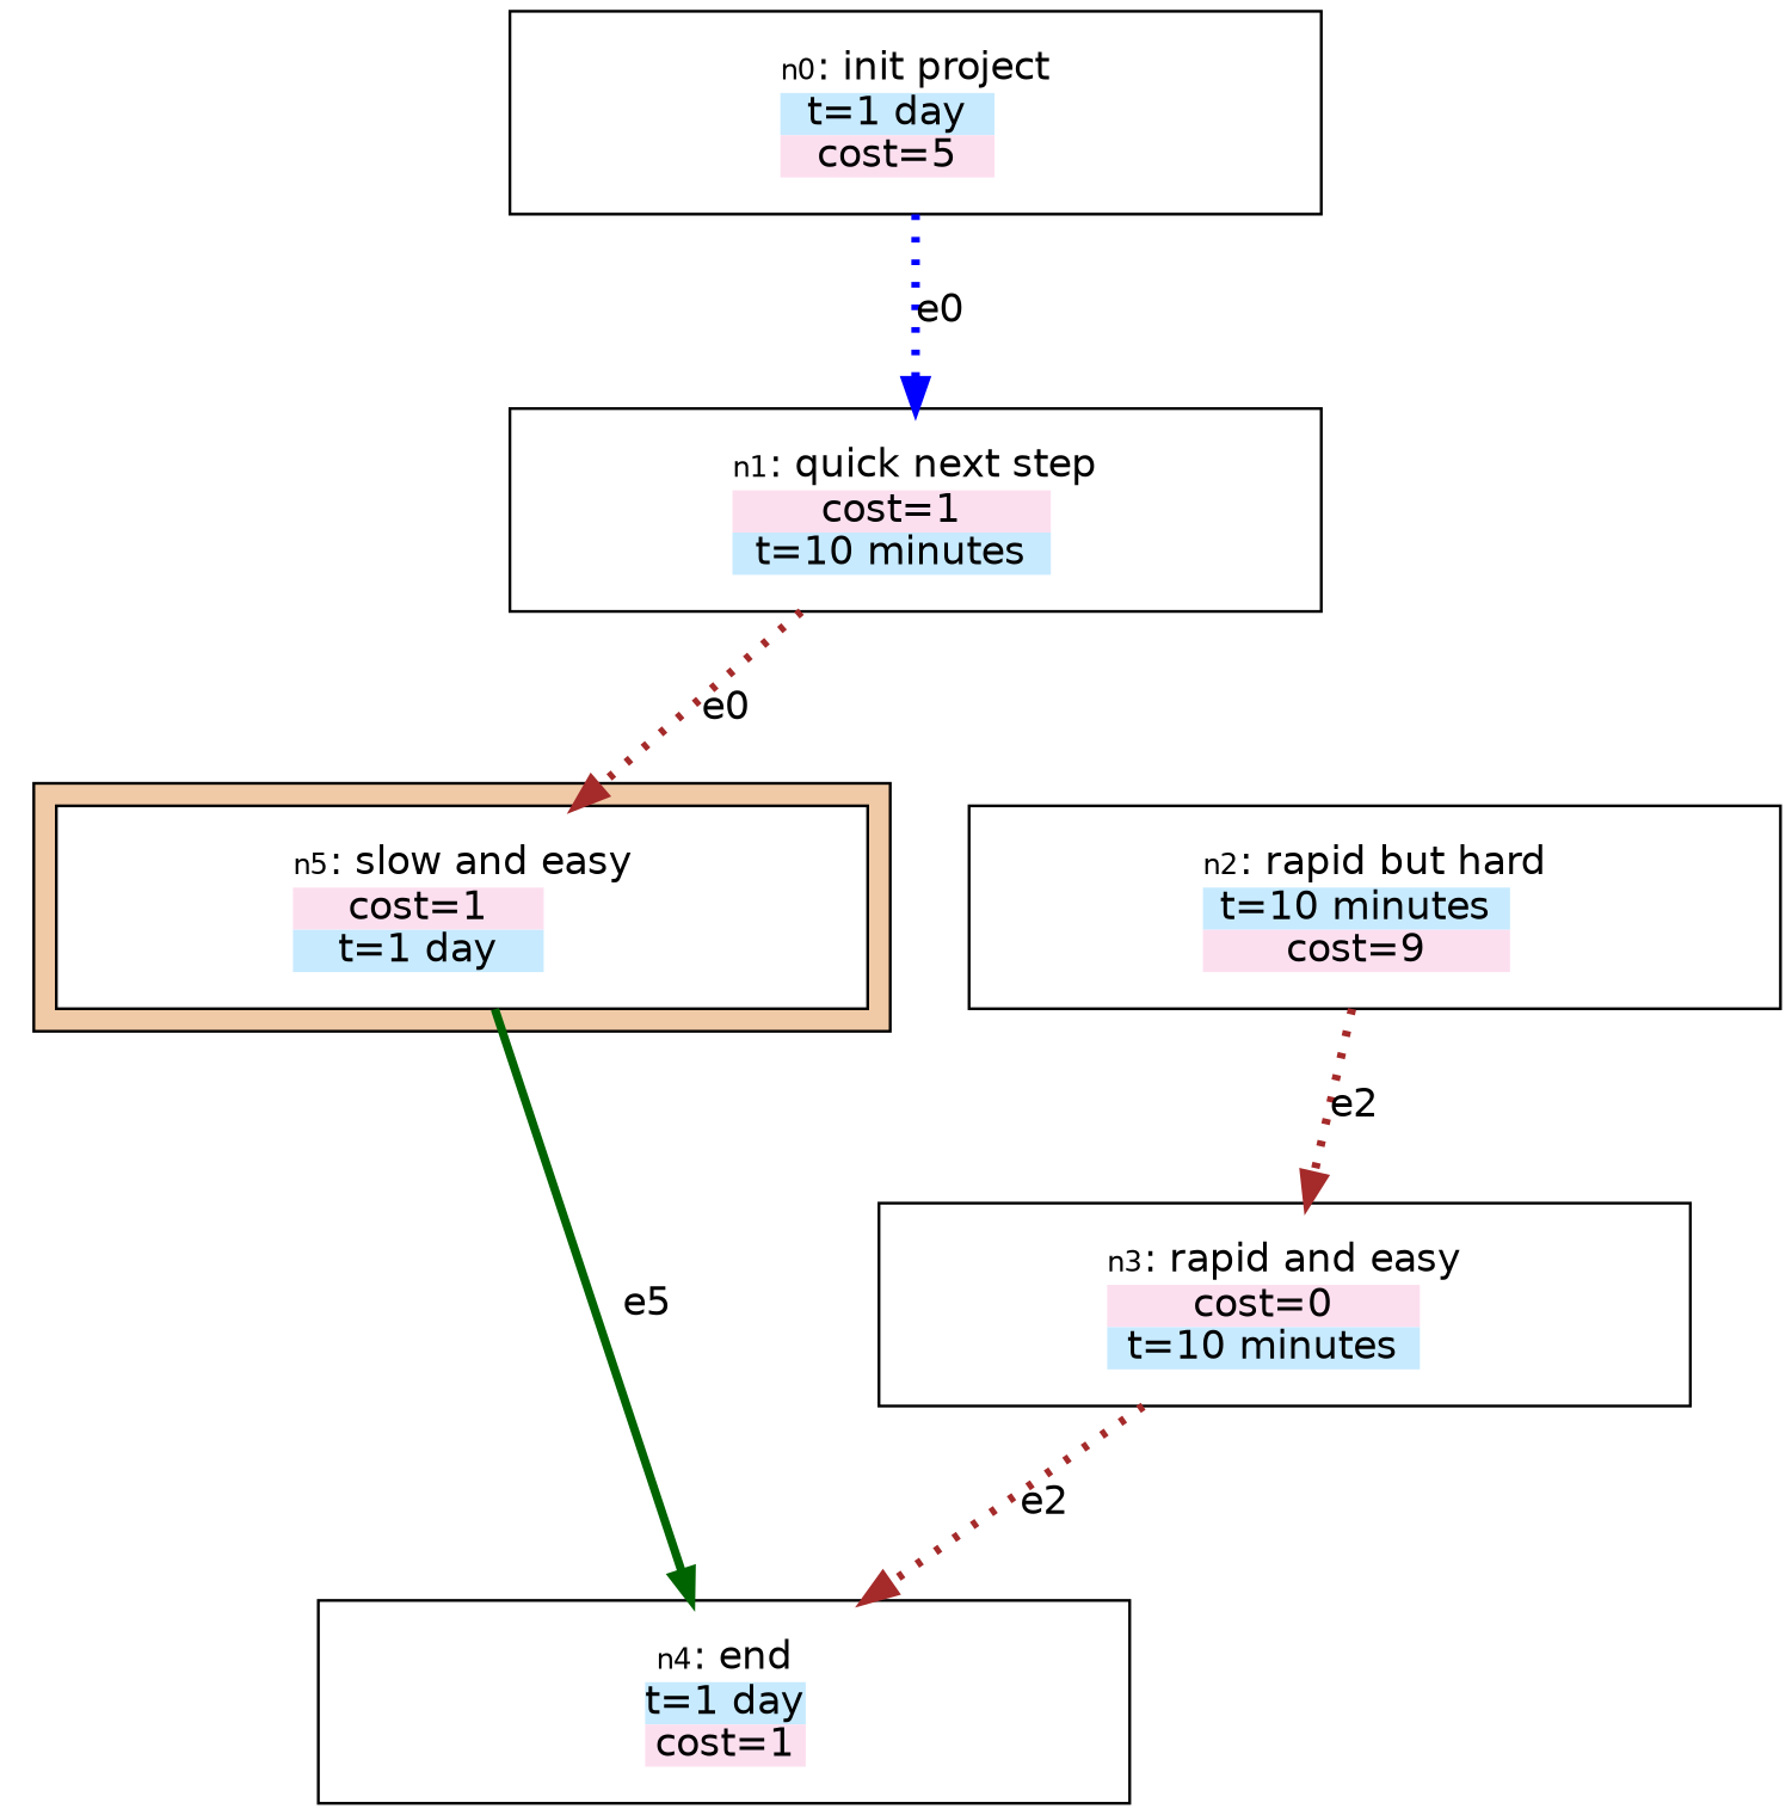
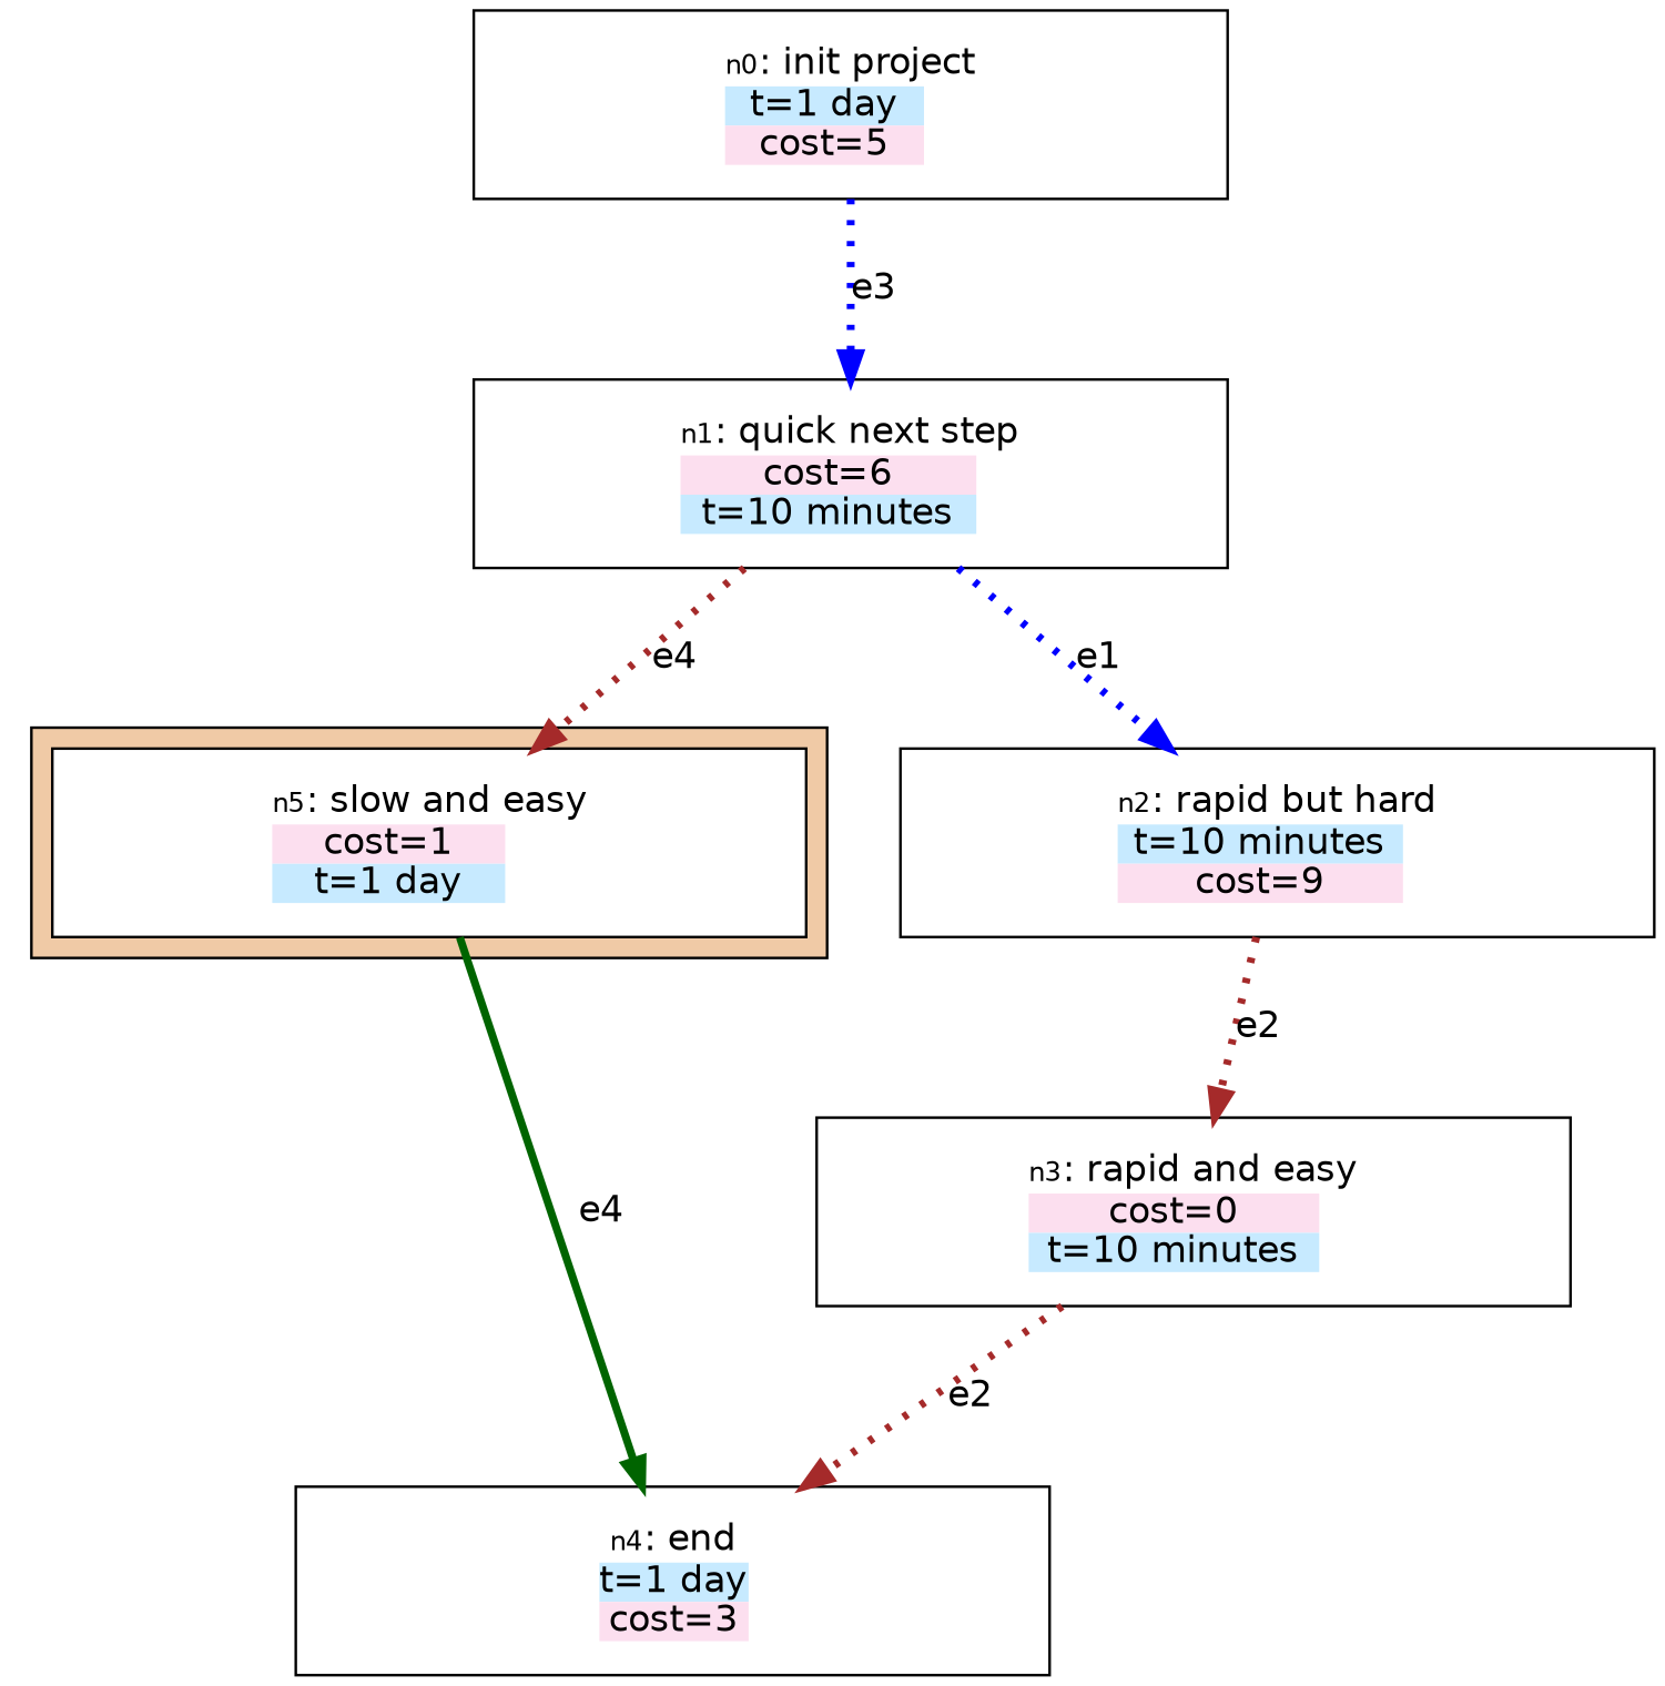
  digraph {
    fontname=helvetica
    nodesep=0.5
    rankdir=TB
    ranksep=0.75
    node [fillcolor="#FFFFFF" fontname=helvetica shape=box style=filled]
    edge [color=brown fontname=helvetica penwidth=3 style=dotted]
    n1 [height=1 label=< <TABLE BORDER="0" CELLPADDING="0" CELLSPACING="0">     <TR>         <TD COLSPAN="2"><FONT POINT-SIZE="10">n5</FONT>: slow and easy</TD>     </TR>                          <TR> <TD BGCOLOR="#FCDFEF"><FONT COLOR="#000000">cost=1</FONT></TD> </TR>                     <TR> <TD BGCOLOR="#C7EAFF"><FONT COLOR="#000000">t=1 day</FONT></TD> </TR>                  </TABLE> > width=4]
-   n2 [height=1 label=< <TABLE BORDER="0" CELLPADDING="0" CELLSPACING="0">     <TR>         <TD COLSPAN="2"><FONT POINT-SIZE="10">n4</FONT>: end</TD>     </TR>                          <TR> <TD BGCOLOR="#C7EAFF"><FONT COLOR="#000000">t=1 day</FONT></TD> </TR>                     <TR> <TD BGCOLOR="#FCDFEF"><FONT COLOR="#000000">cost=1</FONT></TD> </TR>                  </TABLE> > width=4]
+   n2 [height=1 label=< <TABLE BORDER="0" CELLPADDING="0" CELLSPACING="0">     <TR>         <TD COLSPAN="2"><FONT POINT-SIZE="10">n4</FONT>: end</TD>     </TR>                          <TR> <TD BGCOLOR="#C7EAFF"><FONT COLOR="#000000">t=1 day</FONT></TD> </TR>                     <TR> <TD BGCOLOR="#FCDFEF"><FONT COLOR="#000000">cost=3</FONT></TD> </TR>                  </TABLE> > width=4]
    n3 [height=1 label=< <TABLE BORDER="0" CELLPADDING="0" CELLSPACING="0">     <TR>         <TD COLSPAN="2"><FONT POINT-SIZE="10">n0</FONT>: init project</TD>     </TR>                          <TR> <TD BGCOLOR="#C7EAFF"><FONT COLOR="#000000">t=1 day</FONT></TD> </TR>                     <TR> <TD BGCOLOR="#FCDFEF"><FONT COLOR="#000000">cost=5</FONT></TD> </TR>                  </TABLE> > width=4]
-   n4 [height=1 label=< <TABLE BORDER="0" CELLPADDING="0" CELLSPACING="0">     <TR>         <TD COLSPAN="2"><FONT POINT-SIZE="10">n1</FONT>: quick next step</TD>     </TR>                          <TR> <TD BGCOLOR="#FCDFEF"><FONT COLOR="#000000">cost=1</FONT></TD> </TR>                     <TR> <TD BGCOLOR="#C7EAFF"><FONT COLOR="#000000">t=10 minutes</FONT></TD> </TR>                  </TABLE> > width=4]
+   n4 [height=1 label=< <TABLE BORDER="0" CELLPADDING="0" CELLSPACING="0">     <TR>         <TD COLSPAN="2"><FONT POINT-SIZE="10">n1</FONT>: quick next step</TD>     </TR>                          <TR> <TD BGCOLOR="#FCDFEF"><FONT COLOR="#000000">cost=6</FONT></TD> </TR>                     <TR> <TD BGCOLOR="#C7EAFF"><FONT COLOR="#000000">t=10 minutes</FONT></TD> </TR>                  </TABLE> > width=4]
    n5 [height=1 label=< <TABLE BORDER="0" CELLPADDING="0" CELLSPACING="0">     <TR>         <TD COLSPAN="2"><FONT POINT-SIZE="10">n2</FONT>: rapid but hard</TD>     </TR>                          <TR> <TD BGCOLOR="#C7EAFF"><FONT COLOR="#000000">t=10 minutes</FONT></TD> </TR>                     <TR> <TD BGCOLOR="#FCDFEF"><FONT COLOR="#000000">cost=9</FONT></TD> </TR>                  </TABLE> > width=4]
    n6 [height=1 label=< <TABLE BORDER="0" CELLPADDING="0" CELLSPACING="0">     <TR>         <TD COLSPAN="2"><FONT POINT-SIZE="10">n3</FONT>: rapid and easy</TD>     </TR>                          <TR> <TD BGCOLOR="#FCDFEF"><FONT COLOR="#000000">cost=0</FONT></TD> </TR>                     <TR> <TD BGCOLOR="#C7EAFF"><FONT COLOR="#000000">t=10 minutes</FONT></TD> </TR>                  </TABLE> > width=4]
    subgraph cluster_1 {
      bgcolor="#F0CAA6"
      n1
    }
-   n1 -> n2 [color=darkgreen label=e5 style=solid]
-   n3 -> n4 [color=blue label=e0]
-   n4 -> n1 [label=e0]
+   n1 -> n2 [color=darkgreen label=e4 style=solid]
+   n3 -> n4 [color=blue label=e3]
+   n4 -> n1 [label=e4]
+   n4 -> n5 [color=blue label=e1]
    n5 -> n6 [label=e2]
    n6 -> n2 [label=e2]
  }
